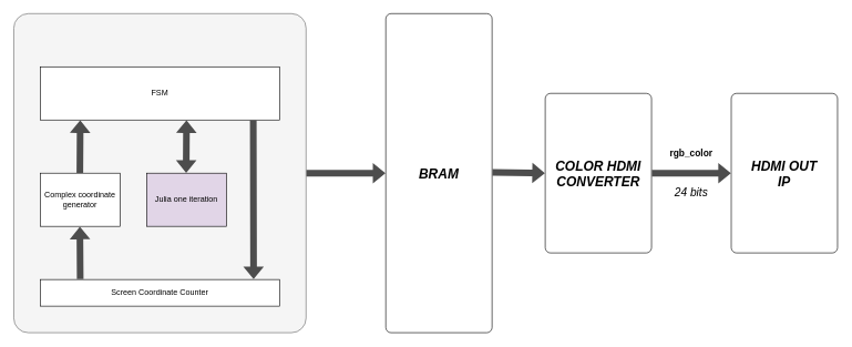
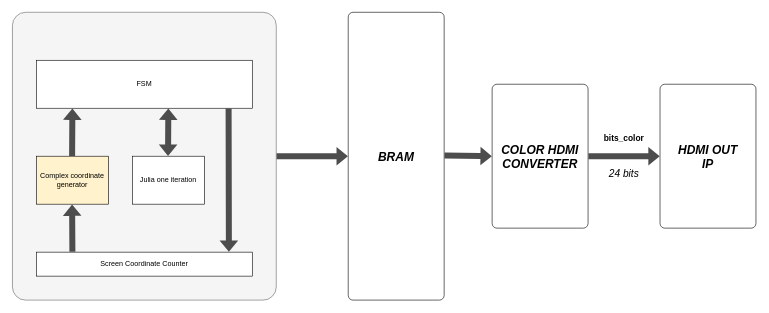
  <mxCell id="0" />
  <mxCell id="1" parent="0" />
  <mxCell id="2" value="" style="rounded=1;whiteSpace=wrap;html=1;fillColor=#f5f5f5;fontColor=#333333;strokeColor=#666666;arcSize=5;" parent="1" vertex="1"><mxGeometry x="20" y="20" width="440" height="480" as="geometry" /></mxCell>
  <mxCell id="3" value="Screen Coordinate Counter" style="rounded=0;whiteSpace=wrap;html=1;" parent="1" vertex="1"><mxGeometry x="60" y="420" width="360" height="40" as="geometry" /></mxCell>
- <mxCell id="4" value="Complex coordinate generator" style="rounded=0;whiteSpace=wrap;html=1;" parent="1" vertex="1"><mxGeometry x="60" y="260" width="120" height="80" as="geometry" /></mxCell>
- <mxCell id="5" value="Julia one iteration" style="rounded=0;whiteSpace=wrap;html=1;fillColor=#e1d5e7;" parent="1" vertex="1"><mxGeometry x="220" y="260" width="120" height="80" as="geometry" /></mxCell>
+ <mxCell id="4" value="Complex coordinate generator" style="rounded=0;whiteSpace=wrap;html=1;fillColor=#fff2cc;" parent="1" vertex="1"><mxGeometry x="60" y="260" width="120" height="80" as="geometry" /></mxCell>
+ <mxCell id="5" value="Julia one iteration" style="rounded=0;whiteSpace=wrap;html=1;" parent="1" vertex="1"><mxGeometry x="220" y="260" width="120" height="80" as="geometry" /></mxCell>
  <mxCell id="6" value="FSM" style="rounded=0;whiteSpace=wrap;html=1;" parent="1" vertex="1"><mxGeometry x="60" y="100" width="360" height="80" as="geometry" /></mxCell>
  <mxCell id="7" value="" style="shape=flexArrow;endArrow=classic;html=1;fillColor=#4D4D4D;strokeColor=none;" parent="1" edge="1"><mxGeometry width="50" height="50" relative="1" as="geometry"><mxPoint x="120" y="420" as="sourcePoint" /><mxPoint x="119.5" y="340" as="targetPoint" /></mxGeometry></mxCell>
  <mxCell id="8" value="" style="shape=flexArrow;endArrow=classic;html=1;fillColor=#4D4D4D;strokeColor=none;" parent="1" edge="1"><mxGeometry width="50" height="50" relative="1" as="geometry"><mxPoint x="119.5" y="260" as="sourcePoint" /><mxPoint x="120" y="180" as="targetPoint" /></mxGeometry></mxCell>
  <mxCell id="9" value="" style="shape=flexArrow;endArrow=classic;html=1;fillColor=#4D4D4D;strokeColor=none;startArrow=block;" parent="1" edge="1"><mxGeometry width="50" height="50" relative="1" as="geometry"><mxPoint x="279.5" y="260" as="sourcePoint" /><mxPoint x="280" y="180" as="targetPoint" /></mxGeometry></mxCell>
  <mxCell id="10" value="" style="shape=flexArrow;endArrow=none;html=1;fillColor=#4D4D4D;strokeColor=none;startArrow=block;endFill=0;" parent="1" edge="1"><mxGeometry width="50" height="50" relative="1" as="geometry"><mxPoint x="381" y="420" as="sourcePoint" /><mxPoint x="380.5" y="180" as="targetPoint" /></mxGeometry></mxCell>
  <mxCell id="11" value="BRAM" style="rounded=1;whiteSpace=wrap;html=1;arcSize=5;fontSize=20;fontStyle=3" parent="1" vertex="1"><mxGeometry x="580" y="20" width="160" height="480" as="geometry" /></mxCell>
  <mxCell id="12" value="" style="shape=flexArrow;endArrow=none;html=1;fillColor=#4D4D4D;strokeColor=none;startArrow=block;endFill=0;entryX=1;entryY=0.5;entryDx=0;entryDy=0;exitX=0;exitY=0.5;exitDx=0;exitDy=0;" parent="1" source="11" target="2" edge="1"><mxGeometry width="50" height="50" relative="1" as="geometry"><mxPoint x="540.5" y="600" as="sourcePoint" /><mxPoint x="540" y="360" as="targetPoint" /></mxGeometry></mxCell>
  <mxCell id="13" value="COLOR HDMI&lt;br&gt;CONVERTER" style="rounded=1;whiteSpace=wrap;html=1;arcSize=5;fontSize=20;fontStyle=3" parent="1" vertex="1"><mxGeometry x="820" y="140" width="160" height="240" as="geometry" /></mxCell>
  <mxCell id="14" value="&lt;div&gt;HDMI OUT&lt;/div&gt;&lt;div&gt;IP&lt;br&gt;&lt;/div&gt;" style="rounded=1;whiteSpace=wrap;html=1;arcSize=5;fontSize=20;fontStyle=3" vertex="1" parent="1"><mxGeometry x="1100" y="140" width="160" height="240" as="geometry" /></mxCell>
  <mxCell id="15" value="" style="shape=flexArrow;endArrow=none;html=1;fillColor=#4D4D4D;strokeColor=none;startArrow=block;endFill=0;entryX=1;entryY=0.5;entryDx=0;entryDy=0;exitX=0;exitY=0.5;exitDx=0;exitDy=0;" edge="1" parent="1"><mxGeometry width="50" height="50" relative="1" as="geometry"><mxPoint x="1100" y="260" as="sourcePoint" /><mxPoint x="980" y="260" as="targetPoint" /></mxGeometry></mxCell>
  <mxCell id="16" value="" style="shape=flexArrow;endArrow=none;html=1;fillColor=#4D4D4D;strokeColor=none;startArrow=block;endFill=0;entryX=1;entryY=0.5;entryDx=0;entryDy=0;" edge="1" parent="1"><mxGeometry width="50" height="50" relative="1" as="geometry"><mxPoint x="820" y="260" as="sourcePoint" /><mxPoint x="740" y="259" as="targetPoint" /></mxGeometry></mxCell>
  <mxCell id="17" value="24 bits" style="rounded=0;whiteSpace=wrap;html=1;fillColor=none;strokeColor=none;fontSize=17;fontStyle=2" vertex="1" parent="1"><mxGeometry x="980" y="260" width="120" height="60" as="geometry" /></mxCell>
- <mxCell id="18" value="rgb_color" style="rounded=0;whiteSpace=wrap;html=1;fillColor=none;strokeColor=none;fontSize=14;fontStyle=1" vertex="1" parent="1"><mxGeometry x="980" y="200" width="120" height="60" as="geometry" /></mxCell>
+ <mxCell id="18" value="bits_color" style="rounded=0;whiteSpace=wrap;html=1;fillColor=none;strokeColor=none;fontSize=14;fontStyle=1" vertex="1" parent="1"><mxGeometry x="980" y="200" width="120" height="60" as="geometry" /></mxCell>
